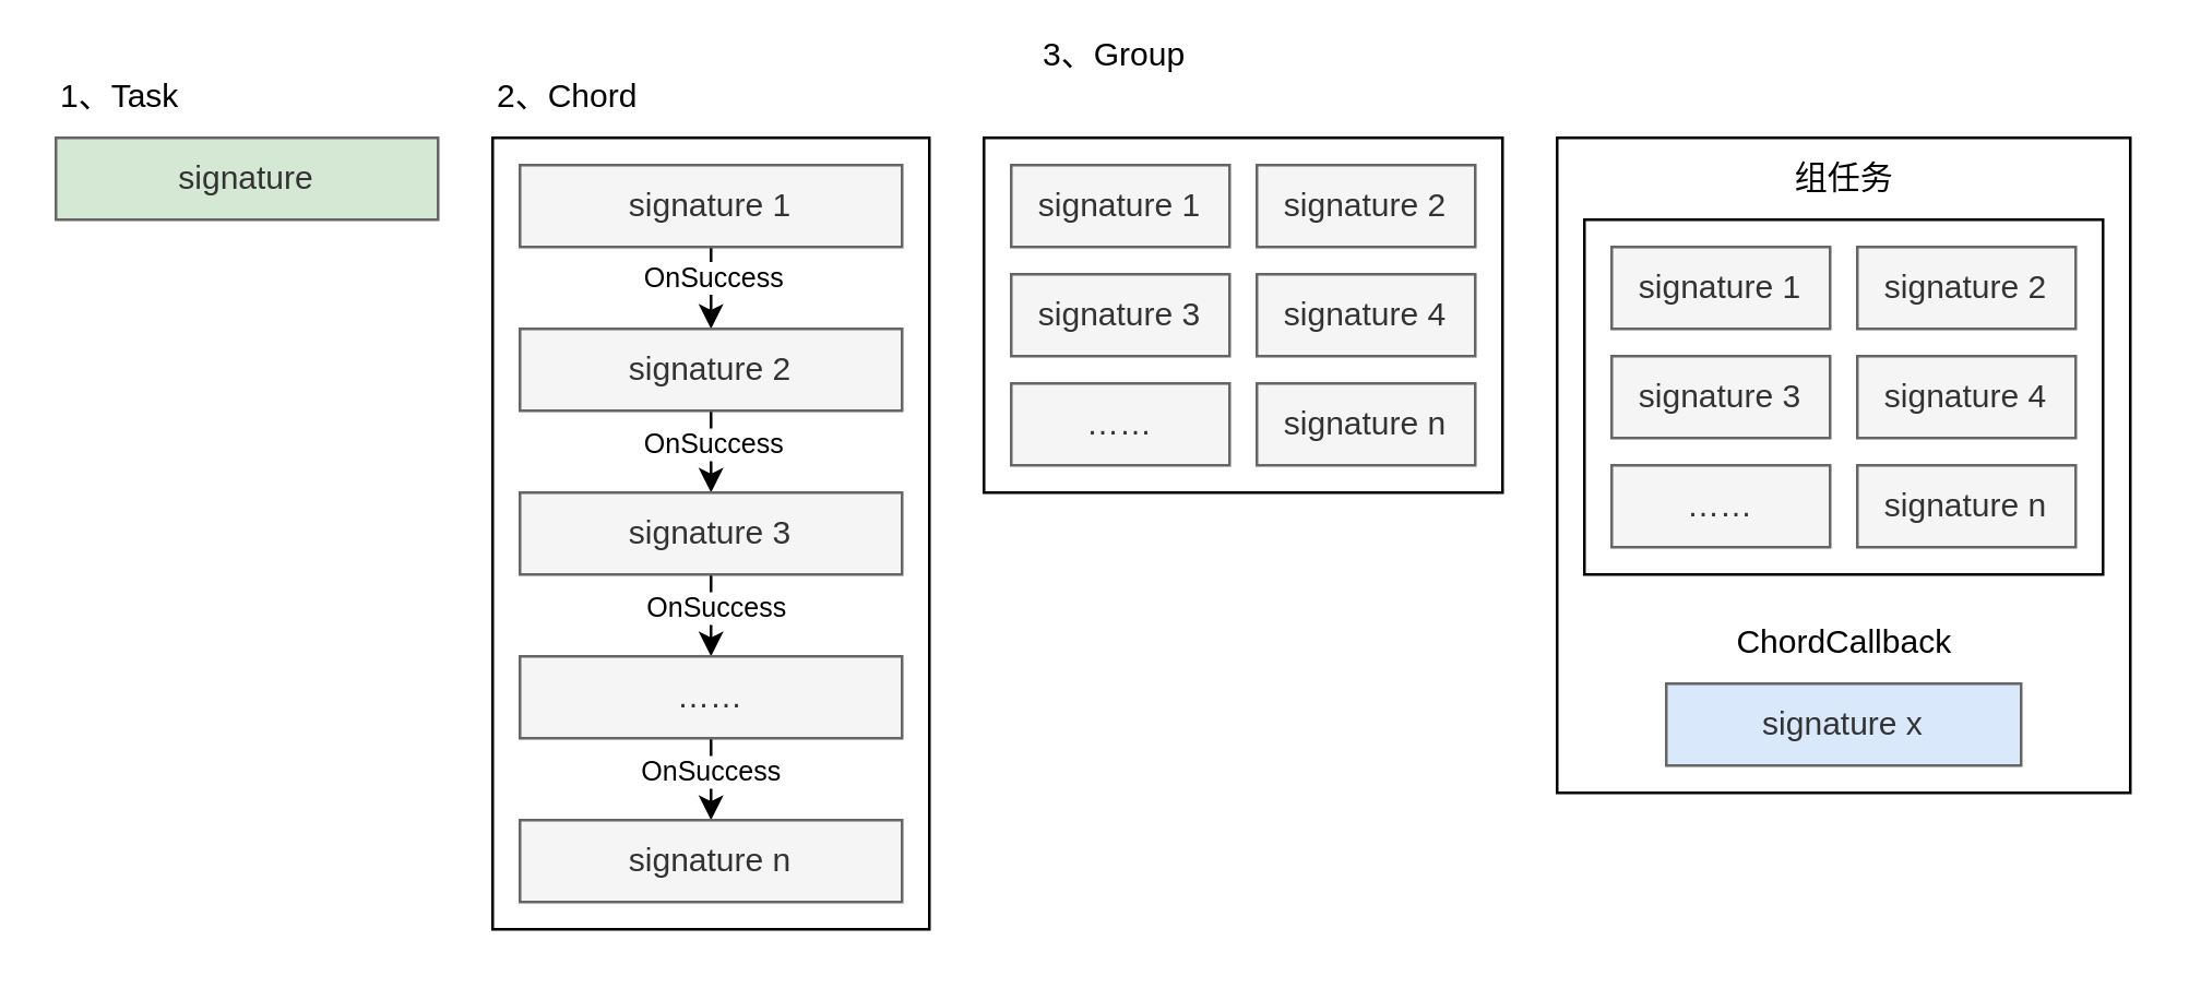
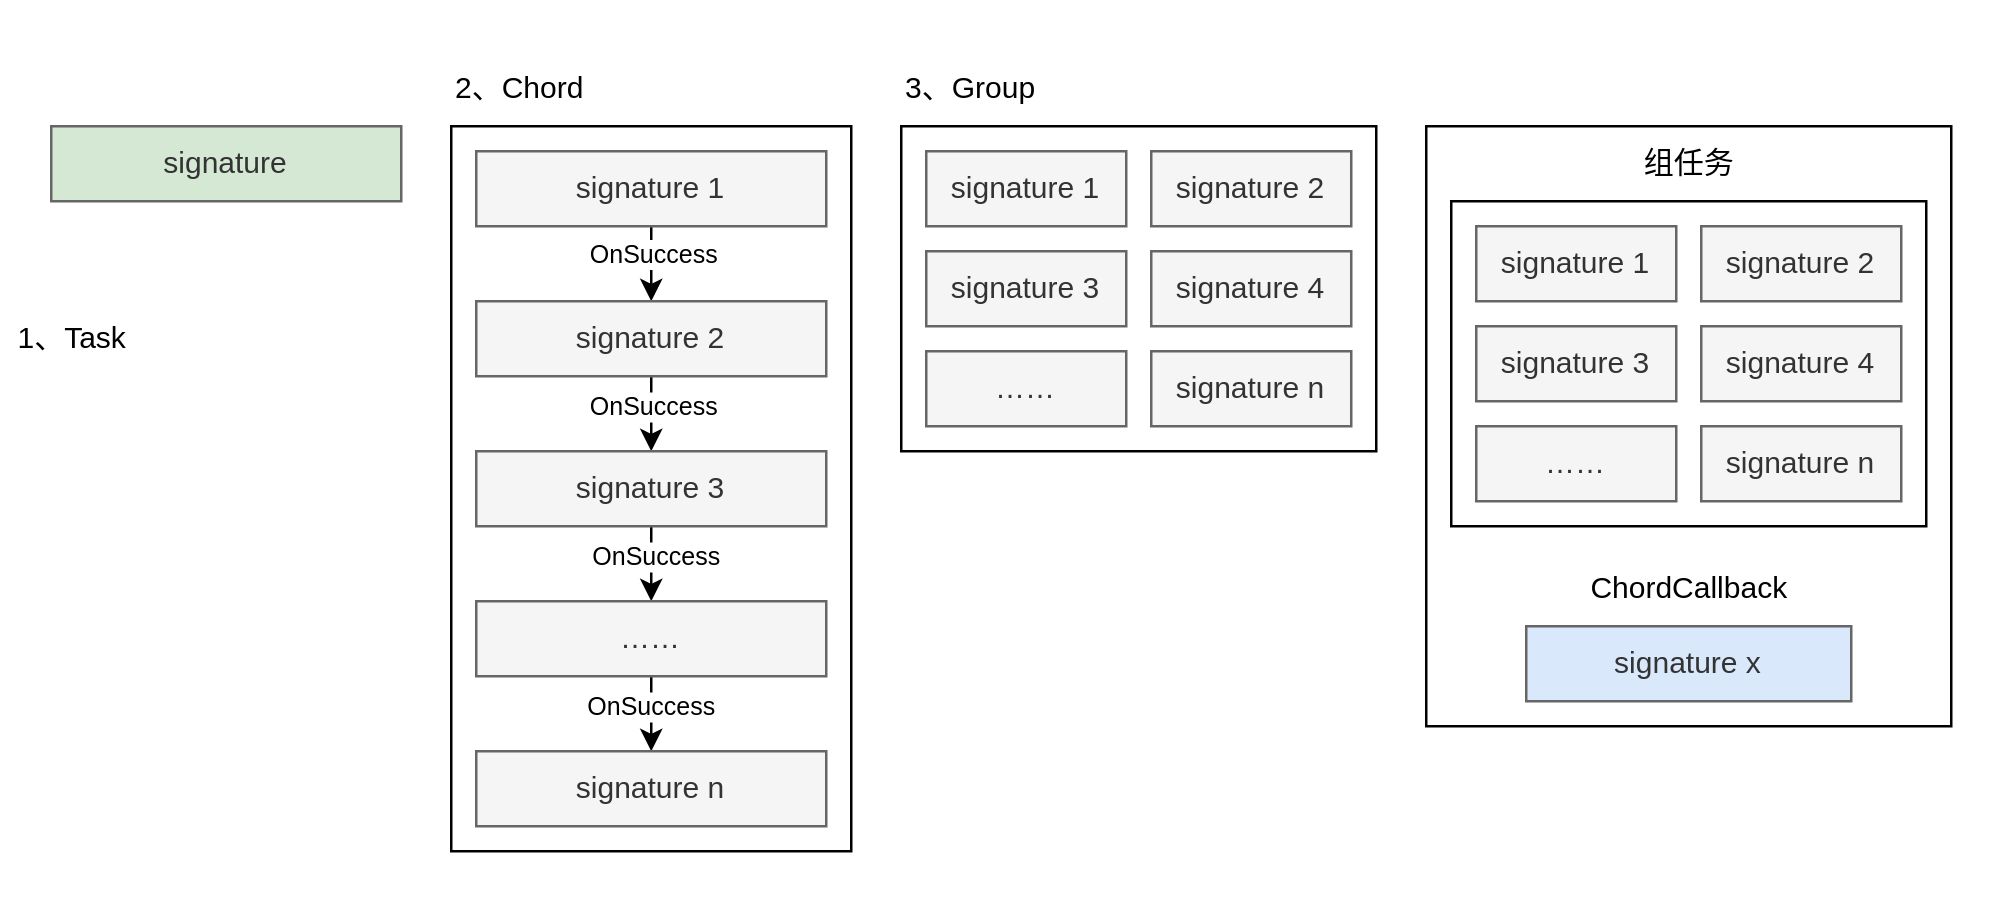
  <mxCell id="0" />
  <mxCell id="1" parent="0" />
  <mxCell id="2" value="" style="rounded=0;whiteSpace=wrap;html=1;" vertex="1" parent="1"><mxGeometry x="570" y="50" width="210" height="240" as="geometry" /></mxCell>
  <mxCell id="3" value="" style="rounded=0;whiteSpace=wrap;html=1;" vertex="1" parent="1"><mxGeometry x="180" y="50" width="160" height="290" as="geometry" /></mxCell>
  <mxCell id="4" value="signature" style="whiteSpace=wrap;html=1;fillColor=#d5e8d4;fontColor=#333333;strokeColor=#666666;" vertex="1" parent="1"><mxGeometry x="20" y="50" width="140" height="30" as="geometry" /></mxCell>
- <mxCell id="5" value="1、Task" style="text;html=1;align=left;verticalAlign=middle;resizable=0;points=[];autosize=1;strokeColor=none;fillColor=none;" vertex="1" parent="1"><mxGeometry x="20" y="20" width="70" height="30" as="geometry" /></mxCell>
+ <mxCell id="5" value="1、Task" style="text;html=1;align=left;verticalAlign=middle;resizable=0;points=[];autosize=1;strokeColor=none;fillColor=none;" vertex="1" parent="1"><mxGeometry x="5" y="120" width="70" height="30" as="geometry" /></mxCell>
  <mxCell id="6" value="2、Chord" style="text;html=1;align=left;verticalAlign=middle;resizable=0;points=[];autosize=1;strokeColor=none;fillColor=none;" vertex="1" parent="1"><mxGeometry x="180" y="20" width="70" height="30" as="geometry" /></mxCell>
  <mxCell id="7" style="edgeStyle=orthogonalEdgeStyle;rounded=0;orthogonalLoop=1;jettySize=auto;html=1;entryX=0.5;entryY=0;entryDx=0;entryDy=0;" edge="1" parent="1" source="9" target="12"><mxGeometry relative="1" as="geometry" /></mxCell>
  <mxCell id="8" value="OnSuccess" style="edgeLabel;html=1;align=center;verticalAlign=middle;resizable=0;points=[];fontSize=10;" vertex="1" connectable="0" parent="7"><mxGeometry x="0.614" relative="1" as="geometry"><mxPoint y="-10" as="offset" /></mxGeometry></mxCell>
  <mxCell id="9" value="signature 1" style="whiteSpace=wrap;html=1;fillColor=#f5f5f5;fontColor=#333333;strokeColor=#666666;" vertex="1" parent="1"><mxGeometry x="190" y="60" width="140" height="30" as="geometry" /></mxCell>
  <mxCell id="10" style="edgeStyle=orthogonalEdgeStyle;rounded=0;orthogonalLoop=1;jettySize=auto;html=1;entryX=0.5;entryY=0;entryDx=0;entryDy=0;" edge="1" parent="1" source="12" target="15"><mxGeometry relative="1" as="geometry" /></mxCell>
  <mxCell id="11" value="OnSuccess" style="edgeLabel;html=1;align=center;verticalAlign=middle;resizable=0;points=[];fontSize=10;" vertex="1" connectable="0" parent="10"><mxGeometry x="-0.568" relative="1" as="geometry"><mxPoint as="offset" /></mxGeometry></mxCell>
  <mxCell id="12" value="signature 2" style="whiteSpace=wrap;html=1;fillColor=#f5f5f5;fontColor=#333333;strokeColor=#666666;" vertex="1" parent="1"><mxGeometry x="190" y="120" width="140" height="30" as="geometry" /></mxCell>
  <mxCell id="13" style="edgeStyle=orthogonalEdgeStyle;rounded=0;orthogonalLoop=1;jettySize=auto;html=1;exitX=0.5;exitY=1;exitDx=0;exitDy=0;entryX=0.5;entryY=0;entryDx=0;entryDy=0;" edge="1" parent="1" source="15" target="18"><mxGeometry relative="1" as="geometry" /></mxCell>
  <mxCell id="14" value="OnSuccess" style="edgeLabel;html=1;align=center;verticalAlign=middle;resizable=0;points=[];fontSize=10;" vertex="1" connectable="0" parent="13"><mxGeometry x="-0.248" y="1" relative="1" as="geometry"><mxPoint as="offset" /></mxGeometry></mxCell>
  <mxCell id="15" value="signature 3" style="whiteSpace=wrap;html=1;fillColor=#f5f5f5;fontColor=#333333;strokeColor=#666666;" vertex="1" parent="1"><mxGeometry x="190" y="180" width="140" height="30" as="geometry" /></mxCell>
  <mxCell id="16" style="edgeStyle=orthogonalEdgeStyle;rounded=0;orthogonalLoop=1;jettySize=auto;html=1;entryX=0.5;entryY=0;entryDx=0;entryDy=0;" edge="1" parent="1" source="18" target="19"><mxGeometry relative="1" as="geometry" /></mxCell>
  <mxCell id="17" value="OnSuccess" style="edgeLabel;html=1;align=center;verticalAlign=middle;resizable=0;points=[];fontSize=10;" vertex="1" connectable="0" parent="16"><mxGeometry x="-0.549" y="-1" relative="1" as="geometry"><mxPoint as="offset" /></mxGeometry></mxCell>
  <mxCell id="18" value="……" style="whiteSpace=wrap;html=1;fillColor=#f5f5f5;fontColor=#333333;strokeColor=#666666;" vertex="1" parent="1"><mxGeometry x="190" y="240" width="140" height="30" as="geometry" /></mxCell>
  <mxCell id="19" value="signature n" style="whiteSpace=wrap;html=1;fillColor=#f5f5f5;fontColor=#333333;strokeColor=#666666;" vertex="1" parent="1"><mxGeometry x="190" y="300" width="140" height="30" as="geometry" /></mxCell>
- <mxCell id="20" value="3、Group" style="text;html=1;align=left;verticalAlign=middle;resizable=0;points=[];autosize=1;strokeColor=none;fillColor=none;" vertex="1" parent="1"><mxGeometry x="380" y="5" width="80" height="30" as="geometry" /></mxCell>
+ <mxCell id="20" value="3、Group" style="text;html=1;align=left;verticalAlign=middle;resizable=0;points=[];autosize=1;strokeColor=none;fillColor=none;" vertex="1" parent="1"><mxGeometry x="360" y="20" width="80" height="30" as="geometry" /></mxCell>
  <mxCell id="21" value="" style="rounded=0;whiteSpace=wrap;html=1;" vertex="1" parent="1"><mxGeometry x="360" y="50" width="190" height="130" as="geometry" /></mxCell>
  <mxCell id="22" value="signature 1" style="whiteSpace=wrap;html=1;fillColor=#f5f5f5;fontColor=#333333;strokeColor=#666666;" vertex="1" parent="1"><mxGeometry x="370" y="60" width="80" height="30" as="geometry" /></mxCell>
  <mxCell id="23" value="signature 2" style="whiteSpace=wrap;html=1;fillColor=#f5f5f5;fontColor=#333333;strokeColor=#666666;" vertex="1" parent="1"><mxGeometry x="460" y="60" width="80" height="30" as="geometry" /></mxCell>
  <mxCell id="24" value="signature 3" style="whiteSpace=wrap;html=1;fillColor=#f5f5f5;fontColor=#333333;strokeColor=#666666;" vertex="1" parent="1"><mxGeometry x="370" y="100" width="80" height="30" as="geometry" /></mxCell>
  <mxCell id="25" value="……" style="whiteSpace=wrap;html=1;fillColor=#f5f5f5;fontColor=#333333;strokeColor=#666666;" vertex="1" parent="1"><mxGeometry x="370" y="140" width="80" height="30" as="geometry" /></mxCell>
  <mxCell id="26" value="signature n" style="whiteSpace=wrap;html=1;fillColor=#f5f5f5;fontColor=#333333;strokeColor=#666666;" vertex="1" parent="1"><mxGeometry x="460" y="140" width="80" height="30" as="geometry" /></mxCell>
  <mxCell id="27" value="signature 4" style="whiteSpace=wrap;html=1;fillColor=#f5f5f5;fontColor=#333333;strokeColor=#666666;" vertex="1" parent="1"><mxGeometry x="460" y="100" width="80" height="30" as="geometry" /></mxCell>
  <mxCell id="28" value="" style="rounded=0;whiteSpace=wrap;html=1;" vertex="1" parent="1"><mxGeometry x="580" y="80" width="190" height="130" as="geometry" /></mxCell>
  <mxCell id="29" value="signature 1" style="whiteSpace=wrap;html=1;fillColor=#f5f5f5;fontColor=#333333;strokeColor=#666666;" vertex="1" parent="1"><mxGeometry x="590" y="90" width="80" height="30" as="geometry" /></mxCell>
  <mxCell id="30" value="signature 2" style="whiteSpace=wrap;html=1;fillColor=#f5f5f5;fontColor=#333333;strokeColor=#666666;" vertex="1" parent="1"><mxGeometry x="680" y="90" width="80" height="30" as="geometry" /></mxCell>
  <mxCell id="31" value="signature 3" style="whiteSpace=wrap;html=1;fillColor=#f5f5f5;fontColor=#333333;strokeColor=#666666;" vertex="1" parent="1"><mxGeometry x="590" y="130" width="80" height="30" as="geometry" /></mxCell>
  <mxCell id="32" value="……" style="whiteSpace=wrap;html=1;fillColor=#f5f5f5;fontColor=#333333;strokeColor=#666666;" vertex="1" parent="1"><mxGeometry x="590" y="170" width="80" height="30" as="geometry" /></mxCell>
  <mxCell id="33" value="signature n" style="whiteSpace=wrap;html=1;fillColor=#f5f5f5;fontColor=#333333;strokeColor=#666666;" vertex="1" parent="1"><mxGeometry x="680" y="170" width="80" height="30" as="geometry" /></mxCell>
  <mxCell id="34" value="signature 4" style="whiteSpace=wrap;html=1;fillColor=#f5f5f5;fontColor=#333333;strokeColor=#666666;" vertex="1" parent="1"><mxGeometry x="680" y="130" width="80" height="30" as="geometry" /></mxCell>
  <mxCell id="35" value="组任务" style="text;html=1;align=center;verticalAlign=middle;resizable=0;points=[];autosize=1;strokeColor=none;fillColor=none;" vertex="1" parent="1"><mxGeometry x="645" y="50" width="60" height="30" as="geometry" /></mxCell>
  <mxCell id="36" value="ChordCallback" style="text;html=1;align=center;verticalAlign=middle;resizable=0;points=[];autosize=1;strokeColor=none;fillColor=none;" vertex="1" parent="1"><mxGeometry x="625" y="220" width="100" height="30" as="geometry" /></mxCell>
  <mxCell id="37" value="signature x" style="whiteSpace=wrap;html=1;fillColor=#dae8fc;fontColor=#333333;strokeColor=#666666;" vertex="1" parent="1"><mxGeometry x="610" y="250" width="130" height="30" as="geometry" /></mxCell>
